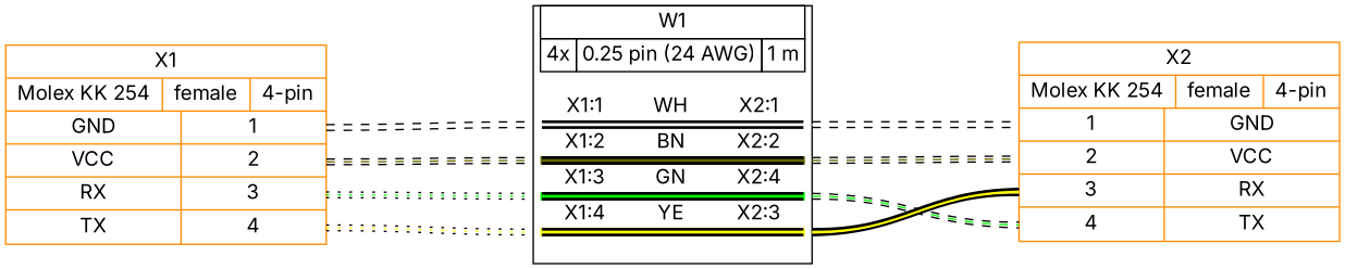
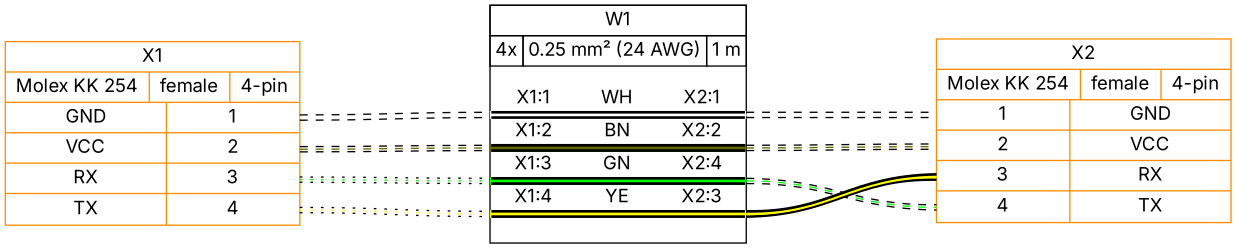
  graph {
    bgcolor=white
    fontname=Inter
    nodesep=0.33
    rankdir=LR
    ranksep=2
    node [fillcolor=white fontname=Inter shape=record style=filled color=darkorange]
    edge [color="#000000:#ffffff:#000000" fontname=Inter style=dashed]
    n1 [label="X1|{Molex KK 254|female|4-pin}|{{GND|VCC|RX|TX}|{<p1r>1|<p2r>2|<p3r>3|<p4r>4}}"]
-   n2 [label=<<table border="0" cellspacing="0" cellpadding="0"><tr><td><table border="0" cellspacing="0" cellpadding="3" cellborder="1"><tr><td colspan="3">W1</td></tr><tr><td>4x</td><td>0.25 pin (24 AWG)</td><td>1 m</td></tr></table></td></tr><tr><td>&nbsp;</td></tr><tr><td><table border="0" cellspacing="0" cellborder="0"><tr><td>X1:1</td><td>WH</td><td>X2:1</td></tr><tr><td colspan="3" cellpadding="0" height="6" bgcolor="#ffffff" border="2" sides="tb" port="w1"></td></tr><tr><td>X1:2</td><td>BN</td><td>X2:2</td></tr><tr><td colspan="3" cellpadding="0" height="6" bgcolor="#666600" border="2" sides="tb" port="w2"></td></tr><tr><td>X1:3</td><td>GN</td><td>X2:4</td></tr><tr><td colspan="3" cellpadding="0" height="6" bgcolor="#00ff00" border="2" sides="tb" port="w3"></td></tr><tr><td>X1:4</td><td>YE</td><td>X2:3</td></tr><tr><td colspan="3" cellpadding="0" height="6" bgcolor="#ffff00" border="2" sides="tb" port="w4"></td></tr><tr><td>&nbsp;</td></tr></table></td></tr></table>> margin=0 shape=box style="" color=""]
+   n2 [label=<<table border="0" cellspacing="0" cellpadding="0"><tr><td><table border="0" cellspacing="0" cellpadding="3" cellborder="1"><tr><td colspan="3">W1</td></tr><tr><td>4x</td><td>0.25 mm² (24 AWG)</td><td>1 m</td></tr></table></td></tr><tr><td>&nbsp;</td></tr><tr><td><table border="0" cellspacing="0" cellborder="0"><tr><td>X1:1</td><td>WH</td><td>X2:1</td></tr><tr><td colspan="3" cellpadding="0" height="6" bgcolor="#ffffff" border="2" sides="tb" port="w1"></td></tr><tr><td>X1:2</td><td>BN</td><td>X2:2</td></tr><tr><td colspan="3" cellpadding="0" height="6" bgcolor="#666600" border="2" sides="tb" port="w2"></td></tr><tr><td>X1:3</td><td>GN</td><td>X2:4</td></tr><tr><td colspan="3" cellpadding="0" height="6" bgcolor="#00ff00" border="2" sides="tb" port="w3"></td></tr><tr><td>X1:4</td><td>YE</td><td>X2:3</td></tr><tr><td colspan="3" cellpadding="0" height="6" bgcolor="#ffff00" border="2" sides="tb" port="w4"></td></tr><tr><td>&nbsp;</td></tr></table></td></tr></table>> margin=0 shape=box style="" color=""]
    n3 [label="X2|{Molex KK 254|female|4-pin}|{{<p1l>1|<p2l>2|<p3l>3|<p4l>4}|{GND|VCC|RX|TX}}"]
    n1 -- n2 [headport="w1:w" tailport="p1r:e"]
    n1 -- n2 [color="#000000:#666600:#000000" headport="w2:w" tailport="p2r:e"]
    n1 -- n2 [color="#000000:#00ff00:#000000" headport="w3:w" style=dotted tailport="p3r:e"]
    n1 -- n2 [color="#000000:#ffff00:#000000" headport="w4:w" style=dotted tailport="p4r:e"]
    n2 -- n3 [headport="p1l:w" tailport="w1:e"]
    n2 -- n3 [color="#000000:#666600:#000000" headport="p2l:w" tailport="w2:e"]
    n2 -- n3 [color="#000000:#00ff00:#000000" headport="p4l:w" tailport="w3:e"]
    n2 -- n3 [color="#000000:#ffff00:#000000" headport="p3l:w" style=bold tailport="w4:e"]
  }
